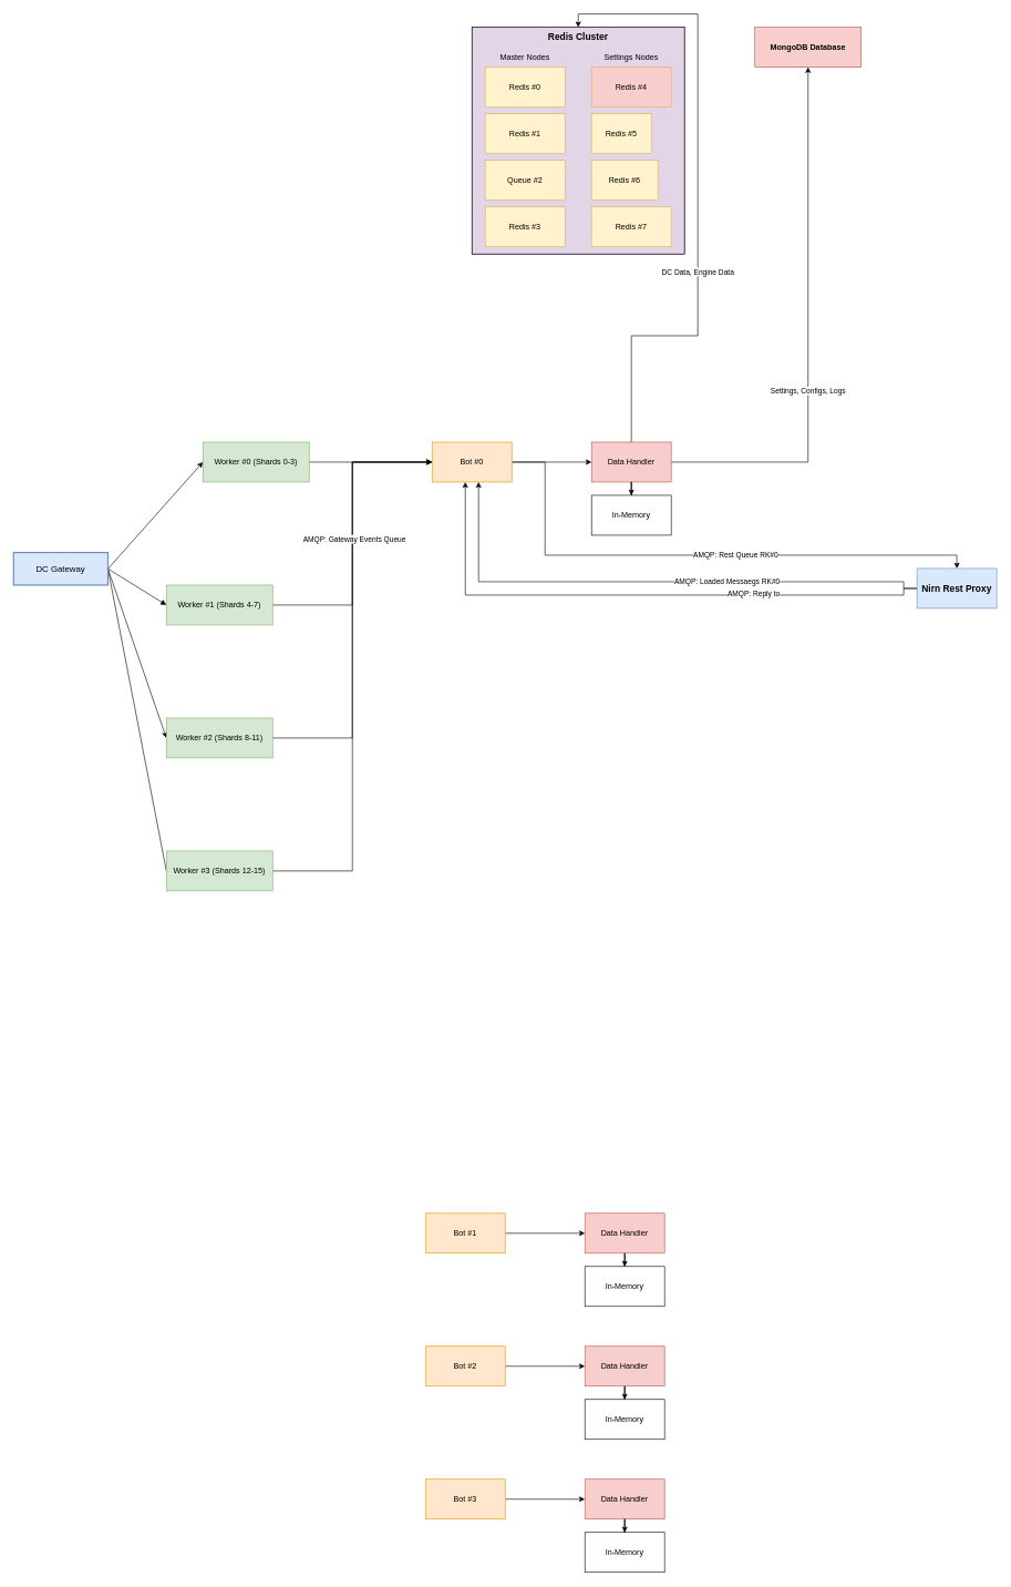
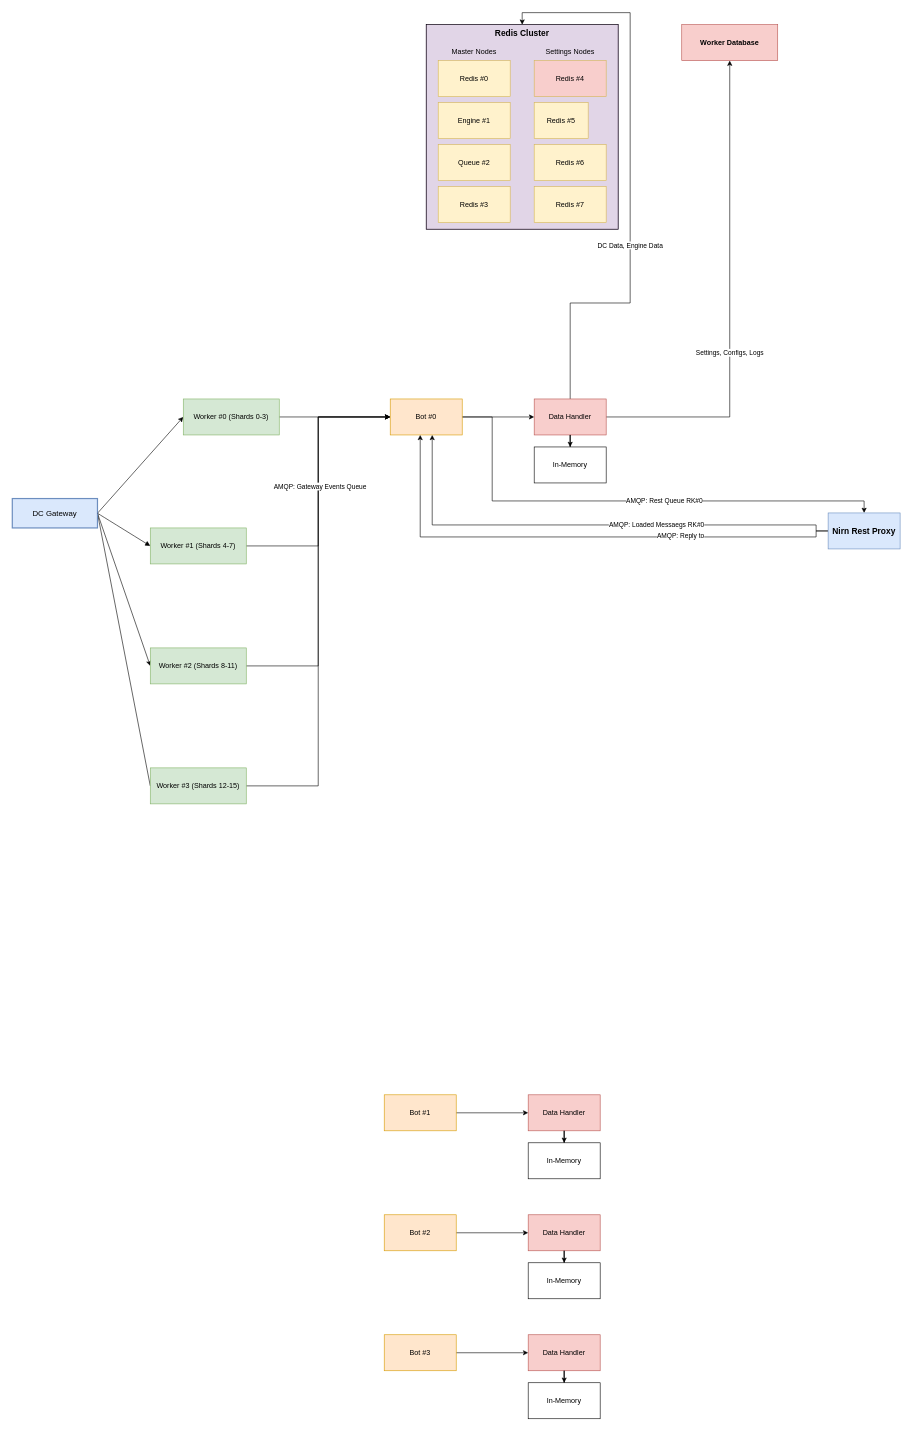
  <mxCell id="0" />
  <mxCell id="1" parent="0" />
  <mxCell id="2" style="rounded=0;orthogonalLoop=1;jettySize=auto;html=1;strokeColor=default;entryX=0;entryY=0.5;entryDx=0;entryDy=0;exitX=1;exitY=0.5;exitDx=0;exitDy=0;" edge="1" parent="1" source="5" target="7"><mxGeometry relative="1" as="geometry" /></mxCell>
  <mxCell id="3" style="rounded=0;orthogonalLoop=1;jettySize=auto;html=1;entryX=0;entryY=0.5;entryDx=0;entryDy=0;exitX=1;exitY=0.5;exitDx=0;exitDy=0;" edge="1" parent="1" source="5" target="9"><mxGeometry relative="1" as="geometry" /></mxCell>
  <mxCell id="4" style="rounded=0;orthogonalLoop=1;jettySize=auto;html=1;entryX=0;entryY=0.5;entryDx=0;entryDy=0;exitX=1;exitY=0.5;exitDx=0;exitDy=0;endArrow=none;" edge="1" parent="1" source="5" target="11"><mxGeometry relative="1" as="geometry" /></mxCell>
  <mxCell id="5" value="DC Gateway" style="whiteSpace=wrap;strokeWidth=2;labelBackgroundColor=none;labelBorderColor=none;horizontal=1;fontSize=13;fillColor=#dae8fc;strokeColor=#6c8ebf;" parent="1" vertex="1"><mxGeometry x="20" y="830" width="142" height="49" as="geometry" /></mxCell>
  <mxCell id="6" style="edgeStyle=orthogonalEdgeStyle;rounded=0;orthogonalLoop=1;jettySize=auto;html=1;entryX=0;entryY=0.5;entryDx=0;entryDy=0;" edge="1" parent="1" source="7" target="19"><mxGeometry relative="1" as="geometry" /></mxCell>
  <mxCell id="7" value="Worker #0 (Shards 0-3)" style="rounded=0;whiteSpace=wrap;html=1;fillColor=#d5e8d4;strokeColor=#82b366;" vertex="1" parent="1"><mxGeometry x="305" y="664" width="160" height="60" as="geometry" /></mxCell>
  <mxCell id="8" style="edgeStyle=orthogonalEdgeStyle;rounded=0;orthogonalLoop=1;jettySize=auto;html=1;entryX=0;entryY=0.5;entryDx=0;entryDy=0;" edge="1" parent="1" source="9" target="19"><mxGeometry relative="1" as="geometry"><mxPoint x="650" y="1109" as="targetPoint" /></mxGeometry></mxCell>
  <mxCell id="9" value="Worker #2 (Shards 8-11)" style="rounded=0;whiteSpace=wrap;html=1;fillColor=#d5e8d4;strokeColor=#82b366;" vertex="1" parent="1"><mxGeometry x="250" y="1079" width="160" height="60" as="geometry" /></mxCell>
  <mxCell id="10" style="edgeStyle=orthogonalEdgeStyle;rounded=0;orthogonalLoop=1;jettySize=auto;html=1;entryX=0;entryY=0.5;entryDx=0;entryDy=0;" edge="1" parent="1" source="11" target="19"><mxGeometry relative="1" as="geometry"><mxPoint x="650" y="1309" as="targetPoint" /></mxGeometry></mxCell>
  <mxCell id="11" value="Worker #3&lt;span style=&quot;background-color: initial;&quot;&gt;&amp;nbsp;(Shards 12-15)&lt;/span&gt;" style="rounded=0;whiteSpace=wrap;html=1;fillColor=#d5e8d4;strokeColor=#82b366;" vertex="1" parent="1"><mxGeometry x="250" y="1279" width="160" height="60" as="geometry" /></mxCell>
  <mxCell id="12" value="" style="curved=1;startArrow=none;endArrow=block;exitX=1;exitY=0.5;entryX=0;entryY=0.5;entryDx=0;entryDy=0;exitDx=0;exitDy=0;" edge="1" parent="1" source="5" target="15"><mxGeometry relative="1" as="geometry"><Array as="points" /><mxPoint x="517" y="932" as="sourcePoint" /><mxPoint x="1044" y="731" as="targetPoint" /></mxGeometry></mxCell>
  <mxCell id="13" style="edgeStyle=orthogonalEdgeStyle;rounded=0;orthogonalLoop=1;jettySize=auto;html=1;entryX=0;entryY=0.5;entryDx=0;entryDy=0;" edge="1" parent="1" source="15" target="19"><mxGeometry relative="1" as="geometry"><mxPoint x="650" y="909" as="targetPoint" /></mxGeometry></mxCell>
  <mxCell id="14" value="AMQP: Gateway Events Queue" style="edgeLabel;html=1;align=center;verticalAlign=middle;resizable=0;points=[];" vertex="1" connectable="0" parent="13"><mxGeometry x="-0.033" y="-2" relative="1" as="geometry"><mxPoint as="offset" /></mxGeometry></mxCell>
  <mxCell id="15" value="Worker #1 (Shards 4-7)" style="rounded=0;whiteSpace=wrap;html=1;fillColor=#d5e8d4;strokeColor=#82b366;" vertex="1" parent="1"><mxGeometry x="250" y="879" width="160" height="60" as="geometry" /></mxCell>
  <mxCell id="16" style="edgeStyle=orthogonalEdgeStyle;rounded=0;orthogonalLoop=1;jettySize=auto;html=1;" edge="1" parent="1" source="19" target="41"><mxGeometry relative="1" as="geometry"><Array as="points"><mxPoint x="820" y="694" /><mxPoint x="820" y="834" /><mxPoint x="1440" y="834" /></Array></mxGeometry></mxCell>
  <mxCell id="17" value="AMQP: Rest Queue RK#0" style="edgeLabel;html=1;align=center;verticalAlign=middle;resizable=0;points=[];" vertex="1" connectable="0" parent="16"><mxGeometry x="0.147" y="1" relative="1" as="geometry"><mxPoint as="offset" /></mxGeometry></mxCell>
  <mxCell id="18" style="edgeStyle=orthogonalEdgeStyle;rounded=0;orthogonalLoop=1;jettySize=auto;html=1;entryX=0;entryY=0.5;entryDx=0;entryDy=0;" edge="1" parent="1" source="19" target="43"><mxGeometry relative="1" as="geometry" /></mxCell>
  <mxCell id="19" value="Bot #0" style="rounded=0;whiteSpace=wrap;html=1;fillColor=#ffe6cc;strokeColor=#d79b00;" vertex="1" parent="1"><mxGeometry x="650" y="664" width="120" height="60" as="geometry" /></mxCell>
- <mxCell id="20" value="MongoDB Database" style="rounded=0;whiteSpace=wrap;html=1;fillColor=#f8cecc;strokeColor=#b85450;fontStyle=1" vertex="1" parent="1"><mxGeometry x="1136" y="40" width="160" height="60" as="geometry" /></mxCell>
+ <mxCell id="20" value="Worker Database" style="rounded=0;whiteSpace=wrap;html=1;fillColor=#f8cecc;strokeColor=#b85450;fontStyle=1" vertex="1" parent="1"><mxGeometry x="1136" y="40" width="160" height="60" as="geometry" /></mxCell>
  <mxCell id="21" value="" style="group;fillColor=#e1d5e7;strokeColor=#9673a6;" vertex="1" connectable="0" parent="1"><mxGeometry x="710" y="40" width="320" height="341" as="geometry" /></mxCell>
  <mxCell id="22" value="Redis #0" style="rounded=0;whiteSpace=wrap;html=1;fillColor=#fff2cc;strokeColor=#d6b656;" vertex="1" parent="21"><mxGeometry x="20" y="60" width="120" height="60" as="geometry" /></mxCell>
- <mxCell id="23" value="Redis #1" style="rounded=0;whiteSpace=wrap;html=1;fillColor=#fff2cc;strokeColor=#d6b656;" vertex="1" parent="21"><mxGeometry x="20" y="130" width="120" height="60" as="geometry" /></mxCell>
+ <mxCell id="23" value="Engine #1" style="rounded=0;whiteSpace=wrap;html=1;fillColor=#fff2cc;strokeColor=#d6b656;" vertex="1" parent="21"><mxGeometry x="20" y="130" width="120" height="60" as="geometry" /></mxCell>
  <mxCell id="24" value="Queue #2" style="rounded=0;whiteSpace=wrap;html=1;fillColor=#fff2cc;strokeColor=#d6b656;" vertex="1" parent="21"><mxGeometry x="20" y="200" width="120" height="60" as="geometry" /></mxCell>
  <mxCell id="25" value="Redis #3" style="rounded=0;whiteSpace=wrap;html=1;fillColor=#fff2cc;strokeColor=#d6b656;" vertex="1" parent="21"><mxGeometry x="20" y="270" width="120" height="60" as="geometry" /></mxCell>
  <mxCell id="26" value="Master Nodes" style="text;html=1;align=center;verticalAlign=middle;whiteSpace=wrap;rounded=0;" vertex="1" parent="21"><mxGeometry x="20" y="30" width="120" height="30" as="geometry" /></mxCell>
  <mxCell id="27" value="Redis #7" style="rounded=0;whiteSpace=wrap;html=1;fillColor=#fff2cc;strokeColor=#d6b656;" vertex="1" parent="21"><mxGeometry x="180" y="270" width="120" height="60" as="geometry" /></mxCell>
- <mxCell id="28" value="Redis #6" style="rounded=0;whiteSpace=wrap;html=1;fillColor=#fff2cc;strokeColor=#d6b656;" vertex="1" parent="21"><mxGeometry x="180" y="200" width="100" height="60" as="geometry" /></mxCell>
+ <mxCell id="28" value="Redis #6" style="rounded=0;whiteSpace=wrap;html=1;fillColor=#fff2cc;strokeColor=#d6b656;" vertex="1" parent="21"><mxGeometry x="180" y="200" width="120" height="60" as="geometry" /></mxCell>
  <mxCell id="29" value="Redis #5" style="rounded=0;whiteSpace=wrap;html=1;fillColor=#fff2cc;strokeColor=#d6b656;" vertex="1" parent="21"><mxGeometry x="180" y="130" width="90" height="60" as="geometry" /></mxCell>
  <mxCell id="30" value="Redis #4" style="rounded=0;whiteSpace=wrap;html=1;fillColor=#f8cecc;strokeColor=#d6b656;" vertex="1" parent="21"><mxGeometry x="180" y="60" width="120" height="60" as="geometry" /></mxCell>
  <mxCell id="31" value="Settings Nodes" style="text;html=1;align=center;verticalAlign=middle;whiteSpace=wrap;rounded=0;" vertex="1" parent="21"><mxGeometry x="180" y="30" width="120" height="30" as="geometry" /></mxCell>
  <mxCell id="32" value="&lt;font style=&quot;font-size: 14px;&quot;&gt;&lt;b&gt;Redis Cluster&lt;/b&gt;&lt;/font&gt;" style="rounded=0;whiteSpace=wrap;html=1;labelBackgroundColor=none;fontColor=default;fillColor=none;verticalAlign=top;" vertex="1" parent="21"><mxGeometry width="320" height="341" as="geometry" /></mxCell>
  <mxCell id="33" style="edgeStyle=orthogonalEdgeStyle;rounded=0;orthogonalLoop=1;jettySize=auto;html=1;entryX=0.5;entryY=0;entryDx=0;entryDy=0;" edge="1" parent="1" source="43" target="32"><mxGeometry relative="1" as="geometry"><Array as="points"><mxPoint x="950" y="504" /><mxPoint x="1050" y="504" /><mxPoint x="1050" y="20" /><mxPoint x="870" y="20" /></Array></mxGeometry></mxCell>
  <mxCell id="34" value="DC Data, Engine Data" style="edgeLabel;html=1;align=center;verticalAlign=middle;resizable=0;points=[];" vertex="1" connectable="0" parent="33"><mxGeometry x="-0.244" y="1" relative="1" as="geometry"><mxPoint as="offset" /></mxGeometry></mxCell>
  <mxCell id="35" style="edgeStyle=orthogonalEdgeStyle;rounded=0;orthogonalLoop=1;jettySize=auto;html=1;entryX=0.5;entryY=1;entryDx=0;entryDy=0;exitX=1;exitY=0.5;exitDx=0;exitDy=0;" edge="1" parent="1" source="43" target="20"><mxGeometry relative="1" as="geometry"><Array as="points"><mxPoint x="1216" y="694" /></Array></mxGeometry></mxCell>
  <mxCell id="36" value="Settings, Configs, Logs" style="edgeLabel;html=1;align=center;verticalAlign=middle;resizable=0;points=[];" vertex="1" connectable="0" parent="35"><mxGeometry x="-0.214" y="1" relative="1" as="geometry"><mxPoint as="offset" /></mxGeometry></mxCell>
  <mxCell id="37" style="edgeStyle=orthogonalEdgeStyle;rounded=0;orthogonalLoop=1;jettySize=auto;html=1;" edge="1" parent="1" source="41"><mxGeometry relative="1" as="geometry"><mxPoint x="720" y="724" as="targetPoint" /><Array as="points"><mxPoint x="1360" y="884" /><mxPoint x="1360" y="874" /><mxPoint x="720" y="874" /></Array></mxGeometry></mxCell>
  <mxCell id="38" value="AMQP: Loaded Messaegs RK#0" style="edgeLabel;html=1;align=center;verticalAlign=middle;resizable=0;points=[];" vertex="1" connectable="0" parent="37"><mxGeometry x="-0.275" y="-1" relative="1" as="geometry"><mxPoint as="offset" /></mxGeometry></mxCell>
  <mxCell id="39" style="edgeStyle=orthogonalEdgeStyle;rounded=0;orthogonalLoop=1;jettySize=auto;html=1;exitX=0;exitY=0.5;exitDx=0;exitDy=0;" edge="1" parent="1" source="41"><mxGeometry relative="1" as="geometry"><mxPoint x="700" y="724" as="targetPoint" /><Array as="points"><mxPoint x="1360" y="884" /><mxPoint x="1360" y="894" /><mxPoint x="700" y="894" /></Array></mxGeometry></mxCell>
  <mxCell id="40" value="AMQP: Reply to" style="edgeLabel;html=1;align=center;verticalAlign=middle;resizable=0;points=[];" vertex="1" connectable="0" parent="39"><mxGeometry x="-0.402" y="-2" relative="1" as="geometry"><mxPoint as="offset" /></mxGeometry></mxCell>
  <mxCell id="41" value="Nirn Rest Proxy" style="rounded=0;whiteSpace=wrap;html=1;fontStyle=1;fontSize=14;fillColor=#dae8fc;strokeColor=#6c8ebf;" vertex="1" parent="1"><mxGeometry x="1380" y="854" width="120" height="60" as="geometry" /></mxCell>
  <mxCell id="42" value="" style="group" vertex="1" connectable="0" parent="1"><mxGeometry x="890" y="664" width="120" height="140" as="geometry" /></mxCell>
  <mxCell id="43" value="Data Handler" style="rounded=0;whiteSpace=wrap;html=1;fillColor=#f8cecc;strokeColor=#b85450;" vertex="1" parent="42"><mxGeometry width="120" height="60" as="geometry" /></mxCell>
  <mxCell id="44" value="In-Memory" style="rounded=0;whiteSpace=wrap;html=1;" vertex="1" parent="42"><mxGeometry y="80" width="120" height="60" as="geometry" /></mxCell>
  <mxCell id="45" style="edgeStyle=orthogonalEdgeStyle;rounded=0;orthogonalLoop=1;jettySize=auto;html=1;" edge="1" parent="42" source="43" target="44"><mxGeometry relative="1" as="geometry" /></mxCell>
  <mxCell id="46" style="edgeStyle=orthogonalEdgeStyle;rounded=0;orthogonalLoop=1;jettySize=auto;html=1;entryX=0;entryY=0.5;entryDx=0;entryDy=0;" edge="1" parent="1" source="47" target="52"><mxGeometry relative="1" as="geometry" /></mxCell>
  <mxCell id="47" value="Bot #1" style="rounded=0;whiteSpace=wrap;html=1;fillColor=#ffe6cc;strokeColor=#d79b00;" vertex="1" parent="1"><mxGeometry x="640" y="1824" width="120" height="60" as="geometry" /></mxCell>
  <mxCell id="48" style="edgeStyle=orthogonalEdgeStyle;rounded=0;orthogonalLoop=1;jettySize=auto;html=1;" edge="1" parent="1" source="49" target="56"><mxGeometry relative="1" as="geometry" /></mxCell>
  <mxCell id="49" value="Bot #2" style="rounded=0;whiteSpace=wrap;html=1;fillColor=#ffe6cc;strokeColor=#d79b00;" vertex="1" parent="1"><mxGeometry x="640" y="2024" width="120" height="60" as="geometry" /></mxCell>
  <mxCell id="50" style="edgeStyle=orthogonalEdgeStyle;rounded=0;orthogonalLoop=1;jettySize=auto;html=1;entryX=0;entryY=0.5;entryDx=0;entryDy=0;" edge="1" parent="1" source="51" target="60"><mxGeometry relative="1" as="geometry" /></mxCell>
  <mxCell id="51" value="Bot #3" style="rounded=0;whiteSpace=wrap;html=1;fillColor=#ffe6cc;strokeColor=#d79b00;" vertex="1" parent="1"><mxGeometry x="640" y="2224" width="120" height="60" as="geometry" /></mxCell>
  <mxCell id="52" value="Data Handler" style="rounded=0;whiteSpace=wrap;html=1;fillColor=#f8cecc;strokeColor=#b85450;" vertex="1" parent="1"><mxGeometry x="880" y="1824" width="120" height="60" as="geometry" /></mxCell>
  <mxCell id="53" value="In-Memory" style="rounded=0;whiteSpace=wrap;html=1;" vertex="1" parent="1"><mxGeometry x="880" y="1904" width="120" height="60" as="geometry" /></mxCell>
  <mxCell id="54" style="edgeStyle=orthogonalEdgeStyle;rounded=0;orthogonalLoop=1;jettySize=auto;html=1;" edge="1" parent="1" source="52" target="53"><mxGeometry relative="1" as="geometry" /></mxCell>
  <mxCell id="55" value="" style="group" vertex="1" connectable="0" parent="1"><mxGeometry x="880" y="2024" width="120" height="140" as="geometry" /></mxCell>
  <mxCell id="56" value="Data Handler" style="rounded=0;whiteSpace=wrap;html=1;fillColor=#f8cecc;strokeColor=#b85450;" vertex="1" parent="55"><mxGeometry width="120" height="60" as="geometry" /></mxCell>
  <mxCell id="57" value="In-Memory" style="rounded=0;whiteSpace=wrap;html=1;" vertex="1" parent="55"><mxGeometry y="80" width="120" height="60" as="geometry" /></mxCell>
  <mxCell id="58" style="edgeStyle=orthogonalEdgeStyle;rounded=0;orthogonalLoop=1;jettySize=auto;html=1;" edge="1" parent="55" source="56" target="57"><mxGeometry relative="1" as="geometry" /></mxCell>
  <mxCell id="59" value="" style="group" vertex="1" connectable="0" parent="1"><mxGeometry x="880" y="2224" width="120" height="140" as="geometry" /></mxCell>
  <mxCell id="60" value="Data Handler" style="rounded=0;whiteSpace=wrap;html=1;fillColor=#f8cecc;strokeColor=#b85450;" vertex="1" parent="59"><mxGeometry width="120" height="60" as="geometry" /></mxCell>
  <mxCell id="61" value="In-Memory" style="rounded=0;whiteSpace=wrap;html=1;" vertex="1" parent="59"><mxGeometry y="80" width="120" height="60" as="geometry" /></mxCell>
  <mxCell id="62" style="edgeStyle=orthogonalEdgeStyle;rounded=0;orthogonalLoop=1;jettySize=auto;html=1;" edge="1" parent="59" source="60" target="61"><mxGeometry relative="1" as="geometry" /></mxCell>
